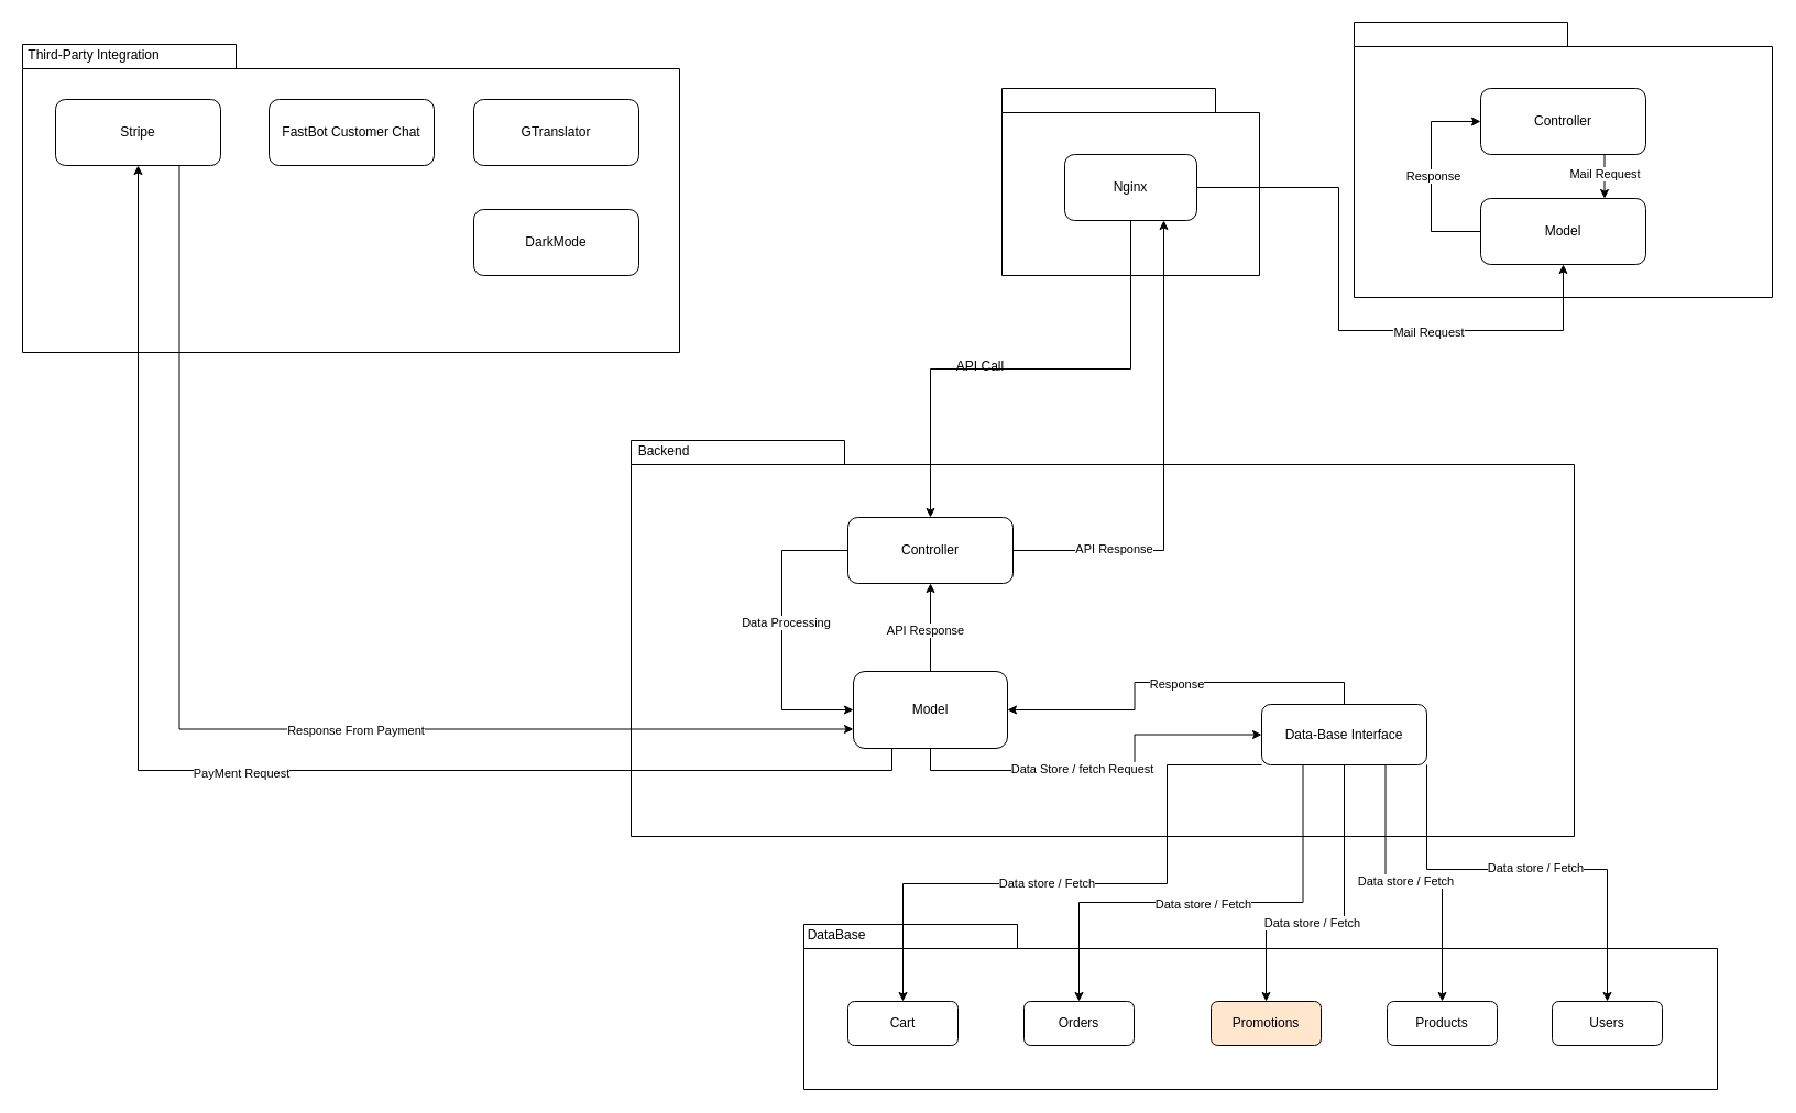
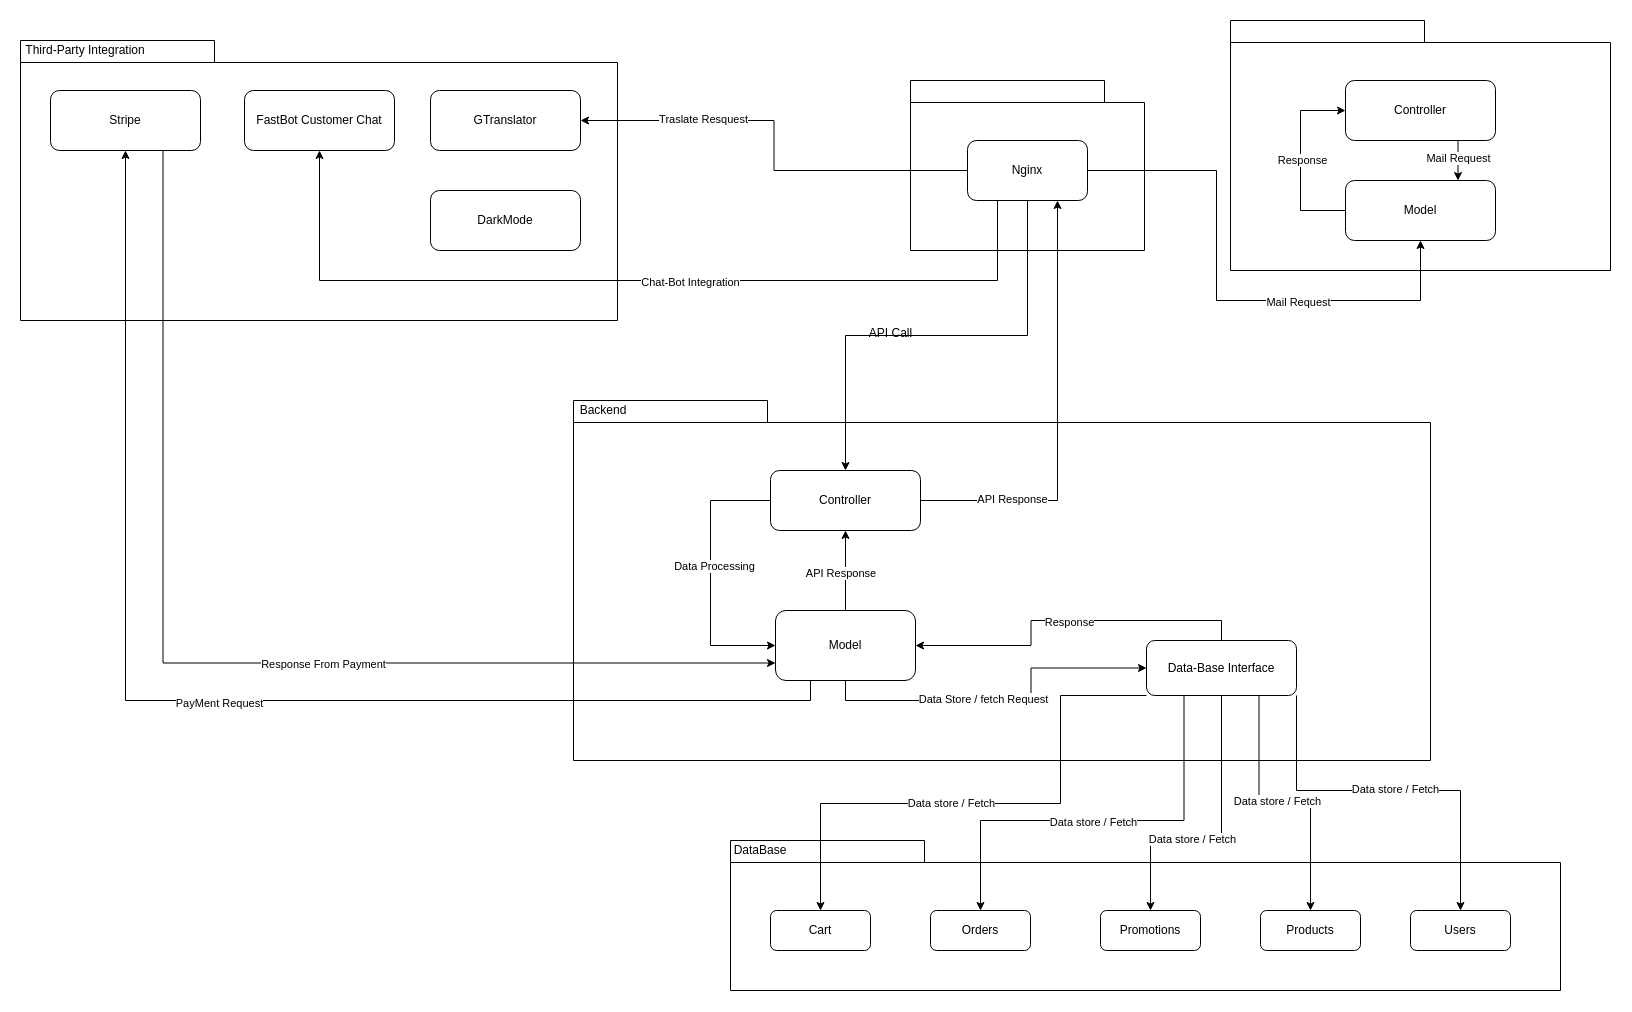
  <mxCell id="0" />
  <mxCell id="1" parent="0" />
  <mxCell id="2" value="" style="shape=folder;fontStyle=1;spacingTop=10;tabWidth=194;tabHeight=22;tabPosition=left;html=1;rounded=0;shadow=0;comic=0;labelBackgroundColor=none;strokeWidth=1;fillColor=none;fontFamily=Verdana;fontSize=10;align=center;" parent="1" vertex="1"><mxGeometry x="573" y="400" width="857" height="360" as="geometry" /></mxCell>
  <mxCell id="3" value="" style="shape=folder;fontStyle=1;spacingTop=10;tabWidth=194;tabHeight=22;tabPosition=left;html=1;rounded=0;shadow=0;comic=0;labelBackgroundColor=none;strokeWidth=1;fillColor=none;fontFamily=Verdana;fontSize=10;align=center;" vertex="1" parent="1"><mxGeometry x="910" y="80" width="234" height="170" as="geometry" /></mxCell>
+ <mxCell id="4" style="edgeStyle=orthogonalEdgeStyle;rounded=0;orthogonalLoop=1;jettySize=auto;html=1;exitX=0;exitY=0.5;exitDx=0;exitDy=0;entryX=1;entryY=0.5;entryDx=0;entryDy=0;" edge="1" parent="1" source="11" target="51"><mxGeometry relative="1" as="geometry" /></mxCell>
+ <mxCell id="5" value="Traslate Resquest" style="edgeLabel;html=1;align=center;verticalAlign=middle;resizable=0;points=[];" vertex="1" connectable="0" parent="4"><mxGeometry x="0.442" y="-2" relative="1" as="geometry"><mxPoint as="offset" /></mxGeometry></mxCell>
  <mxCell id="6" style="edgeStyle=orthogonalEdgeStyle;rounded=0;orthogonalLoop=1;jettySize=auto;html=1;exitX=1;exitY=0.5;exitDx=0;exitDy=0;entryX=0.5;entryY=1;entryDx=0;entryDy=0;" edge="1" parent="1" source="11" target="59"><mxGeometry relative="1" as="geometry"><Array as="points"><mxPoint x="1216" y="170" /><mxPoint x="1216" y="300" /><mxPoint x="1420" y="300" /></Array></mxGeometry></mxCell>
  <mxCell id="7" value="Mail Request" style="edgeLabel;html=1;align=center;verticalAlign=middle;resizable=0;points=[];" vertex="1" connectable="0" parent="6"><mxGeometry x="0.3" y="-1" relative="1" as="geometry"><mxPoint as="offset" /></mxGeometry></mxCell>
  <mxCell id="8" style="edgeStyle=orthogonalEdgeStyle;rounded=0;orthogonalLoop=1;jettySize=auto;html=1;exitX=0.5;exitY=1;exitDx=0;exitDy=0;" edge="1" parent="1" source="11" target="33"><mxGeometry relative="1" as="geometry" /></mxCell>
+ <mxCell id="9" style="edgeStyle=orthogonalEdgeStyle;rounded=0;orthogonalLoop=1;jettySize=auto;html=1;exitX=0.25;exitY=1;exitDx=0;exitDy=0;entryX=0.5;entryY=1;entryDx=0;entryDy=0;" edge="1" parent="1" source="11" target="50"><mxGeometry relative="1" as="geometry"><Array as="points"><mxPoint x="997" y="280" /><mxPoint x="319" y="280" /></Array></mxGeometry></mxCell>
+ <mxCell id="10" value="Chat-Bot Integration" style="edgeLabel;html=1;align=center;verticalAlign=middle;resizable=0;points=[];" vertex="1" connectable="0" parent="9"><mxGeometry x="-0.127" y="1" relative="1" as="geometry"><mxPoint as="offset" /></mxGeometry></mxCell>
  <mxCell id="11" value="Nginx" style="rounded=1;whiteSpace=wrap;html=1;" vertex="1" parent="1"><mxGeometry x="967" y="140" width="120" height="60" as="geometry" /></mxCell>
  <mxCell id="12" value="" style="shape=folder;fontStyle=1;spacingTop=10;tabWidth=194;tabHeight=22;tabPosition=left;html=1;rounded=0;shadow=0;comic=0;labelBackgroundColor=none;strokeWidth=1;fillColor=none;fontFamily=Verdana;fontSize=10;align=center;" vertex="1" parent="1"><mxGeometry x="730" y="840" width="830" height="150" as="geometry" /></mxCell>
  <mxCell id="13" value="Backend" style="text;html=1;align=center;verticalAlign=middle;whiteSpace=wrap;rounded=0;" vertex="1" parent="1"><mxGeometry x="573" y="400" width="60" height="20" as="geometry" /></mxCell>
  <mxCell id="14" value="DataBase" style="text;html=1;align=center;verticalAlign=middle;whiteSpace=wrap;rounded=0;" vertex="1" parent="1"><mxGeometry x="730" y="840" width="60" height="20" as="geometry" /></mxCell>
  <mxCell id="15" value="Third-Party Integration" style="text;html=1;align=center;verticalAlign=middle;whiteSpace=wrap;rounded=0;" vertex="1" parent="1"><mxGeometry x="20" y="40" width="130" height="20" as="geometry" /></mxCell>
  <mxCell id="16" value="&amp;nbsp; &amp;nbsp; &amp;nbsp; &amp;nbsp; &amp;nbsp; &amp;nbsp; &amp;nbsp; &amp;nbsp; &amp;nbsp; &amp;nbsp; &amp;nbsp; &amp;nbsp; &amp;nbsp; &amp;nbsp; &amp;nbsp; &amp;nbsp; &amp;nbsp; &amp;nbsp; &amp;nbsp; &amp;nbsp; &amp;nbsp;&amp;nbsp;" style="shape=folder;fontStyle=1;spacingTop=10;tabWidth=194;tabHeight=22;tabPosition=left;html=1;rounded=0;shadow=0;comic=0;labelBackgroundColor=none;strokeWidth=1;fillColor=none;fontFamily=Verdana;fontSize=10;align=center;" vertex="1" parent="1"><mxGeometry x="20" y="40" width="597" height="280" as="geometry" /></mxCell>
  <mxCell id="17" value="Products" style="rounded=1;whiteSpace=wrap;html=1;" vertex="1" parent="1"><mxGeometry x="1260" y="910" width="100" height="40" as="geometry" /></mxCell>
  <mxCell id="18" value="Users" style="rounded=1;whiteSpace=wrap;html=1;" vertex="1" parent="1"><mxGeometry x="1410" y="910" width="100" height="40" as="geometry" /></mxCell>
  <mxCell id="19" value="Orders" style="rounded=1;whiteSpace=wrap;html=1;" vertex="1" parent="1"><mxGeometry x="930" y="910" width="100" height="40" as="geometry" /></mxCell>
  <mxCell id="20" value="Cart" style="rounded=1;whiteSpace=wrap;html=1;" vertex="1" parent="1"><mxGeometry x="770" y="910" width="100" height="40" as="geometry" /></mxCell>
- <mxCell id="21" value="Promotions" style="rounded=1;whiteSpace=wrap;html=1;fillColor=#ffe6cc;" vertex="1" parent="1"><mxGeometry x="1100" y="910" width="100" height="40" as="geometry" /></mxCell>
+ <mxCell id="21" value="Promotions" style="rounded=1;whiteSpace=wrap;html=1;" vertex="1" parent="1"><mxGeometry x="1100" y="910" width="100" height="40" as="geometry" /></mxCell>
  <mxCell id="22" style="edgeStyle=orthogonalEdgeStyle;rounded=0;orthogonalLoop=1;jettySize=auto;html=1;exitX=0.5;exitY=0;exitDx=0;exitDy=0;entryX=0.5;entryY=1;entryDx=0;entryDy=0;" edge="1" parent="1" source="28" target="33"><mxGeometry relative="1" as="geometry" /></mxCell>
  <mxCell id="23" value="API Response&amp;nbsp;" style="edgeLabel;html=1;align=center;verticalAlign=middle;resizable=0;points=[];" vertex="1" connectable="0" parent="22"><mxGeometry x="-0.081" y="4" relative="1" as="geometry"><mxPoint y="-1" as="offset" /></mxGeometry></mxCell>
  <mxCell id="24" style="edgeStyle=orthogonalEdgeStyle;rounded=0;orthogonalLoop=1;jettySize=auto;html=1;exitX=0.5;exitY=1;exitDx=0;exitDy=0;entryX=0;entryY=0.5;entryDx=0;entryDy=0;" edge="1" parent="1" source="28" target="46"><mxGeometry relative="1" as="geometry" /></mxCell>
  <mxCell id="25" value="Data Store / fetch Request" style="edgeLabel;html=1;align=center;verticalAlign=middle;resizable=0;points=[];" vertex="1" connectable="0" parent="24"><mxGeometry x="-0.105" y="2" relative="1" as="geometry"><mxPoint x="-1" as="offset" /></mxGeometry></mxCell>
  <mxCell id="26" style="edgeStyle=orthogonalEdgeStyle;rounded=0;orthogonalLoop=1;jettySize=auto;html=1;exitX=0.25;exitY=1;exitDx=0;exitDy=0;entryX=0.5;entryY=1;entryDx=0;entryDy=0;" edge="1" parent="1" source="28" target="49"><mxGeometry relative="1" as="geometry" /></mxCell>
  <mxCell id="27" value="PayMent Request" style="edgeLabel;html=1;align=center;verticalAlign=middle;resizable=0;points=[];" vertex="1" connectable="0" parent="26"><mxGeometry x="-0.027" y="2" relative="1" as="geometry"><mxPoint x="-1" as="offset" /></mxGeometry></mxCell>
  <mxCell id="28" value="Model" style="rounded=1;whiteSpace=wrap;html=1;" vertex="1" parent="1"><mxGeometry x="775" y="610" width="140" height="70" as="geometry" /></mxCell>
  <mxCell id="29" style="edgeStyle=orthogonalEdgeStyle;rounded=0;orthogonalLoop=1;jettySize=auto;html=1;exitX=0;exitY=0.5;exitDx=0;exitDy=0;entryX=0;entryY=0.5;entryDx=0;entryDy=0;" edge="1" parent="1" source="33" target="28"><mxGeometry relative="1" as="geometry"><Array as="points"><mxPoint x="710" y="500" /><mxPoint x="710" y="645" /></Array></mxGeometry></mxCell>
  <mxCell id="30" value="Data Processing" style="edgeLabel;html=1;align=center;verticalAlign=middle;resizable=0;points=[];" vertex="1" connectable="0" parent="29"><mxGeometry x="-0.07" y="3" relative="1" as="geometry"><mxPoint y="-1" as="offset" /></mxGeometry></mxCell>
  <mxCell id="31" style="edgeStyle=orthogonalEdgeStyle;rounded=0;orthogonalLoop=1;jettySize=auto;html=1;exitX=1;exitY=0.5;exitDx=0;exitDy=0;entryX=0.75;entryY=1;entryDx=0;entryDy=0;" edge="1" parent="1" source="33" target="11"><mxGeometry relative="1" as="geometry" /></mxCell>
  <mxCell id="32" value="API Response" style="edgeLabel;html=1;align=center;verticalAlign=middle;resizable=0;points=[];" vertex="1" connectable="0" parent="31"><mxGeometry x="-0.579" y="2" relative="1" as="geometry"><mxPoint x="-1" as="offset" /></mxGeometry></mxCell>
  <mxCell id="33" value="Controller" style="rounded=1;whiteSpace=wrap;html=1;" vertex="1" parent="1"><mxGeometry x="770" y="470" width="150" height="60" as="geometry" /></mxCell>
  <mxCell id="34" style="edgeStyle=orthogonalEdgeStyle;rounded=0;orthogonalLoop=1;jettySize=auto;html=1;exitX=0.5;exitY=0;exitDx=0;exitDy=0;entryX=1;entryY=0.5;entryDx=0;entryDy=0;" edge="1" parent="1" source="46" target="28"><mxGeometry relative="1" as="geometry" /></mxCell>
  <mxCell id="35" value="Response" style="edgeLabel;html=1;align=center;verticalAlign=middle;resizable=0;points=[];" vertex="1" connectable="0" parent="34"><mxGeometry x="-0.016" y="1" relative="1" as="geometry"><mxPoint as="offset" /></mxGeometry></mxCell>
  <mxCell id="36" style="edgeStyle=orthogonalEdgeStyle;rounded=0;orthogonalLoop=1;jettySize=auto;html=1;exitX=0;exitY=1;exitDx=0;exitDy=0;entryX=0.5;entryY=0;entryDx=0;entryDy=0;" edge="1" parent="1" source="46" target="20"><mxGeometry relative="1" as="geometry"><Array as="points"><mxPoint x="1060" y="695" /><mxPoint x="1060" y="803" /><mxPoint x="820" y="803" /></Array></mxGeometry></mxCell>
  <mxCell id="37" value="Data store / Fetch" style="edgeLabel;html=1;align=center;verticalAlign=middle;resizable=0;points=[];" vertex="1" connectable="0" parent="36"><mxGeometry x="0.125" y="-1" relative="1" as="geometry"><mxPoint as="offset" /></mxGeometry></mxCell>
  <mxCell id="38" style="edgeStyle=orthogonalEdgeStyle;rounded=0;orthogonalLoop=1;jettySize=auto;html=1;exitX=0.25;exitY=1;exitDx=0;exitDy=0;" edge="1" parent="1" source="46" target="19"><mxGeometry relative="1" as="geometry"><Array as="points"><mxPoint x="1184" y="820" /><mxPoint x="980" y="820" /></Array></mxGeometry></mxCell>
  <mxCell id="39" value="Data store / Fetch" style="edgeLabel;html=1;align=center;verticalAlign=middle;resizable=0;points=[];" vertex="1" connectable="0" parent="38"><mxGeometry x="0.031" y="1" relative="1" as="geometry"><mxPoint as="offset" /></mxGeometry></mxCell>
  <mxCell id="40" style="edgeStyle=orthogonalEdgeStyle;rounded=0;orthogonalLoop=1;jettySize=auto;html=1;exitX=0.5;exitY=1;exitDx=0;exitDy=0;entryX=0.5;entryY=0;entryDx=0;entryDy=0;" edge="1" parent="1" source="46" target="21"><mxGeometry relative="1" as="geometry"><Array as="points"><mxPoint x="1221" y="840" /><mxPoint x="1150" y="840" /></Array></mxGeometry></mxCell>
  <mxCell id="41" value="Data store / Fetch" style="edgeLabel;html=1;align=center;verticalAlign=middle;resizable=0;points=[];" vertex="1" connectable="0" parent="40"><mxGeometry x="0.226" y="-2" relative="1" as="geometry"><mxPoint as="offset" /></mxGeometry></mxCell>
  <mxCell id="42" style="edgeStyle=orthogonalEdgeStyle;rounded=0;orthogonalLoop=1;jettySize=auto;html=1;exitX=0.75;exitY=1;exitDx=0;exitDy=0;entryX=0.5;entryY=0;entryDx=0;entryDy=0;" edge="1" parent="1" source="46" target="17"><mxGeometry relative="1" as="geometry" /></mxCell>
  <mxCell id="43" value="Data store / Fetch" style="edgeLabel;html=1;align=center;verticalAlign=middle;resizable=0;points=[];" vertex="1" connectable="0" parent="42"><mxGeometry x="-0.062" y="2" relative="1" as="geometry"><mxPoint as="offset" /></mxGeometry></mxCell>
  <mxCell id="44" style="edgeStyle=orthogonalEdgeStyle;rounded=0;orthogonalLoop=1;jettySize=auto;html=1;exitX=1;exitY=1;exitDx=0;exitDy=0;entryX=0.5;entryY=0;entryDx=0;entryDy=0;" edge="1" parent="1" source="46" target="18"><mxGeometry relative="1" as="geometry"><Array as="points"><mxPoint x="1296" y="790" /><mxPoint x="1460" y="790" /></Array></mxGeometry></mxCell>
  <mxCell id="45" value="Data store / Fetch" style="edgeLabel;html=1;align=center;verticalAlign=middle;resizable=0;points=[];" vertex="1" connectable="0" parent="44"><mxGeometry x="0.017" y="2" relative="1" as="geometry"><mxPoint as="offset" /></mxGeometry></mxCell>
  <mxCell id="46" value="Data-Base Interface" style="rounded=1;whiteSpace=wrap;html=1;" vertex="1" parent="1"><mxGeometry x="1146" y="640" width="150" height="55" as="geometry" /></mxCell>
  <mxCell id="47" style="edgeStyle=orthogonalEdgeStyle;rounded=0;orthogonalLoop=1;jettySize=auto;html=1;exitX=0.75;exitY=1;exitDx=0;exitDy=0;entryX=0;entryY=0.75;entryDx=0;entryDy=0;" edge="1" parent="1" source="49" target="28"><mxGeometry relative="1" as="geometry" /></mxCell>
  <mxCell id="48" value="Response From Payment" style="edgeLabel;html=1;align=center;verticalAlign=middle;resizable=0;points=[];" vertex="1" connectable="0" parent="47"><mxGeometry x="0.197" y="-1" relative="1" as="geometry"><mxPoint x="-1" as="offset" /></mxGeometry></mxCell>
  <mxCell id="49" value="Stripe" style="rounded=1;whiteSpace=wrap;html=1;" vertex="1" parent="1"><mxGeometry x="50" y="90" width="150" height="60" as="geometry" /></mxCell>
  <mxCell id="50" value="FastBot Customer Chat" style="rounded=1;whiteSpace=wrap;html=1;" vertex="1" parent="1"><mxGeometry x="244" y="90" width="150" height="60" as="geometry" /></mxCell>
  <mxCell id="51" value="GTranslator" style="rounded=1;whiteSpace=wrap;html=1;" vertex="1" parent="1"><mxGeometry x="430" y="90" width="150" height="60" as="geometry" /></mxCell>
  <mxCell id="52" value="DarkMode" style="rounded=1;whiteSpace=wrap;html=1;" vertex="1" parent="1"><mxGeometry x="430" y="190" width="150" height="60" as="geometry" /></mxCell>
  <mxCell id="53" value="&amp;nbsp; &amp;nbsp; &amp;nbsp; &amp;nbsp; &amp;nbsp; &amp;nbsp; &amp;nbsp; &amp;nbsp; &amp;nbsp; &amp;nbsp; &amp;nbsp; &amp;nbsp; &amp;nbsp; &amp;nbsp; &amp;nbsp; &amp;nbsp; &amp;nbsp; &amp;nbsp; &amp;nbsp; &amp;nbsp; &amp;nbsp;&amp;nbsp;" style="shape=folder;fontStyle=1;spacingTop=10;tabWidth=194;tabHeight=22;tabPosition=left;html=1;rounded=0;shadow=0;comic=0;labelBackgroundColor=none;strokeWidth=1;fillColor=none;fontFamily=Verdana;fontSize=10;align=center;" vertex="1" parent="1"><mxGeometry x="1230" y="20" width="380" height="250" as="geometry" /></mxCell>
  <mxCell id="54" style="edgeStyle=orthogonalEdgeStyle;rounded=0;orthogonalLoop=1;jettySize=auto;html=1;exitX=0.75;exitY=1;exitDx=0;exitDy=0;entryX=0.75;entryY=0;entryDx=0;entryDy=0;" edge="1" parent="1" source="56" target="59"><mxGeometry relative="1" as="geometry" /></mxCell>
  <mxCell id="55" value="Mail Request" style="edgeLabel;html=1;align=center;verticalAlign=middle;resizable=0;points=[];" vertex="1" connectable="0" parent="54"><mxGeometry x="-0.087" y="-1" relative="1" as="geometry"><mxPoint x="1" y="-1" as="offset" /></mxGeometry></mxCell>
  <mxCell id="56" value="Controller" style="rounded=1;whiteSpace=wrap;html=1;" vertex="1" parent="1"><mxGeometry x="1345" y="80" width="150" height="60" as="geometry" /></mxCell>
  <mxCell id="57" style="edgeStyle=orthogonalEdgeStyle;rounded=0;orthogonalLoop=1;jettySize=auto;html=1;exitX=0;exitY=0.5;exitDx=0;exitDy=0;entryX=0;entryY=0.5;entryDx=0;entryDy=0;" edge="1" parent="1" source="59" target="56"><mxGeometry relative="1" as="geometry"><Array as="points"><mxPoint x="1300" y="210" /><mxPoint x="1300" y="110" /></Array></mxGeometry></mxCell>
  <mxCell id="58" value="Response" style="edgeLabel;html=1;align=center;verticalAlign=middle;resizable=0;points=[];" vertex="1" connectable="0" parent="57"><mxGeometry x="0.005" y="-1" relative="1" as="geometry"><mxPoint y="-1" as="offset" /></mxGeometry></mxCell>
  <mxCell id="59" value="Model" style="rounded=1;whiteSpace=wrap;html=1;" vertex="1" parent="1"><mxGeometry x="1345" y="180" width="150" height="60" as="geometry" /></mxCell>
  <mxCell id="60" value="API Call" style="text;html=1;align=center;verticalAlign=middle;resizable=0;points=[];autosize=1;strokeColor=none;fillColor=none;" vertex="1" parent="1"><mxGeometry x="855" y="318" width="70" height="30" as="geometry" /></mxCell>
